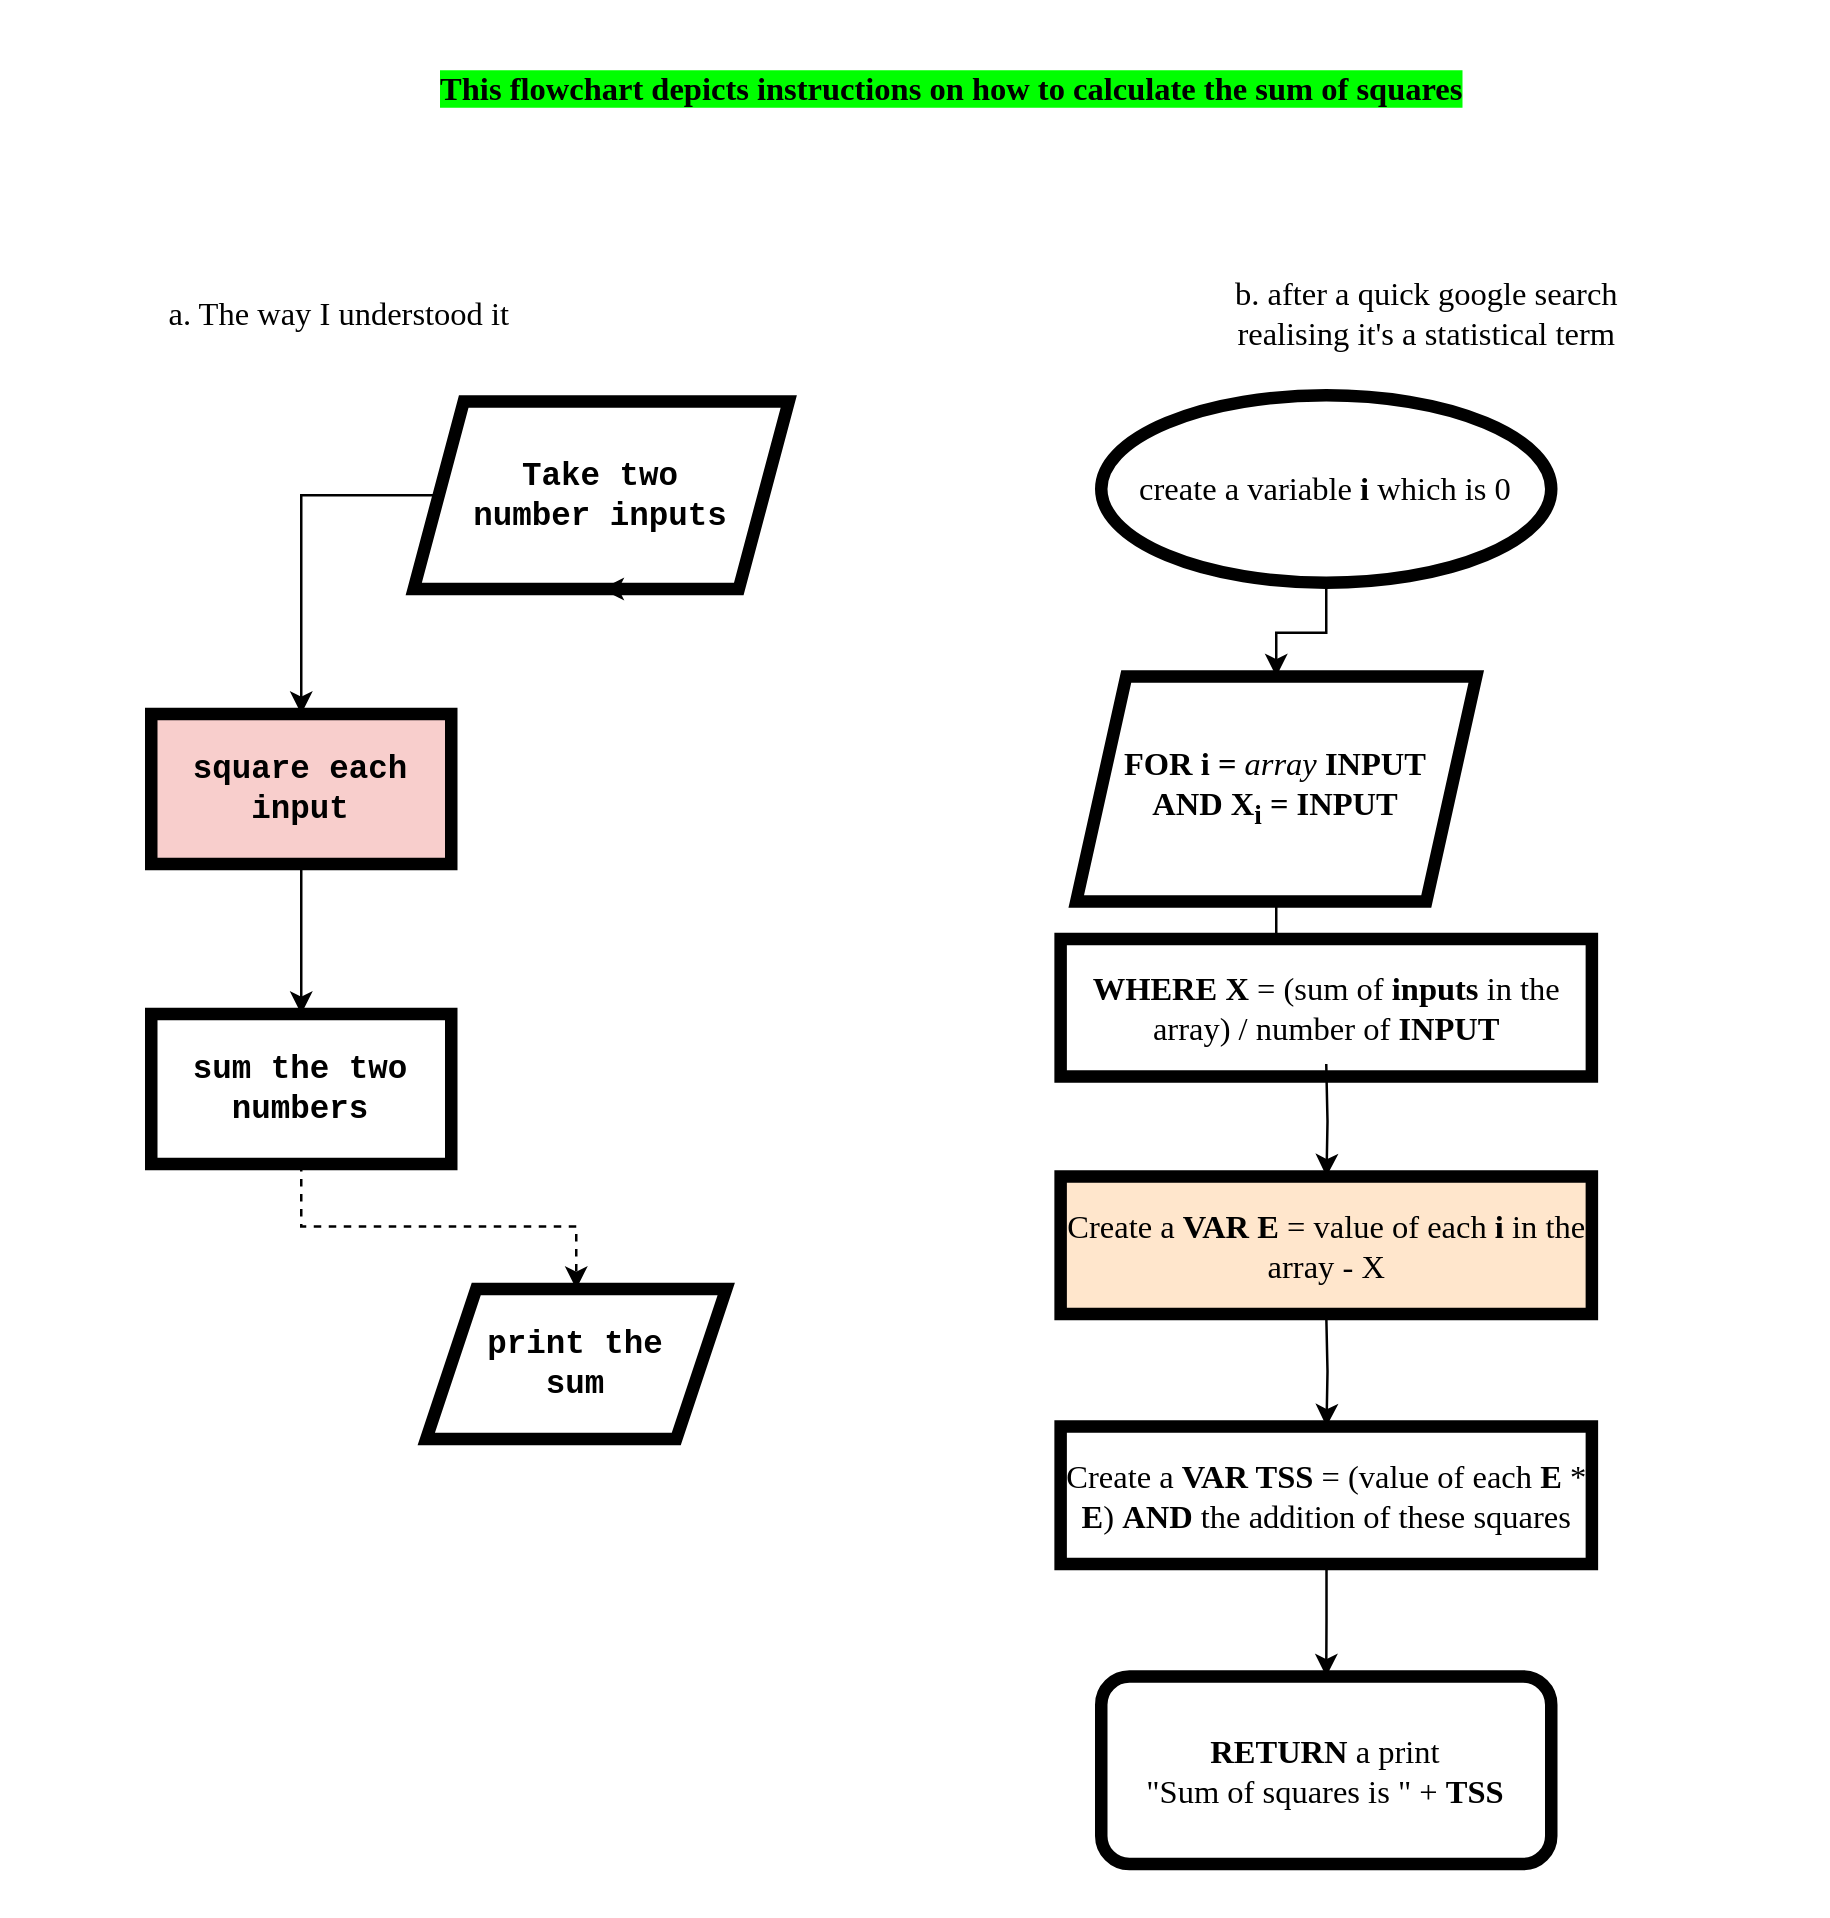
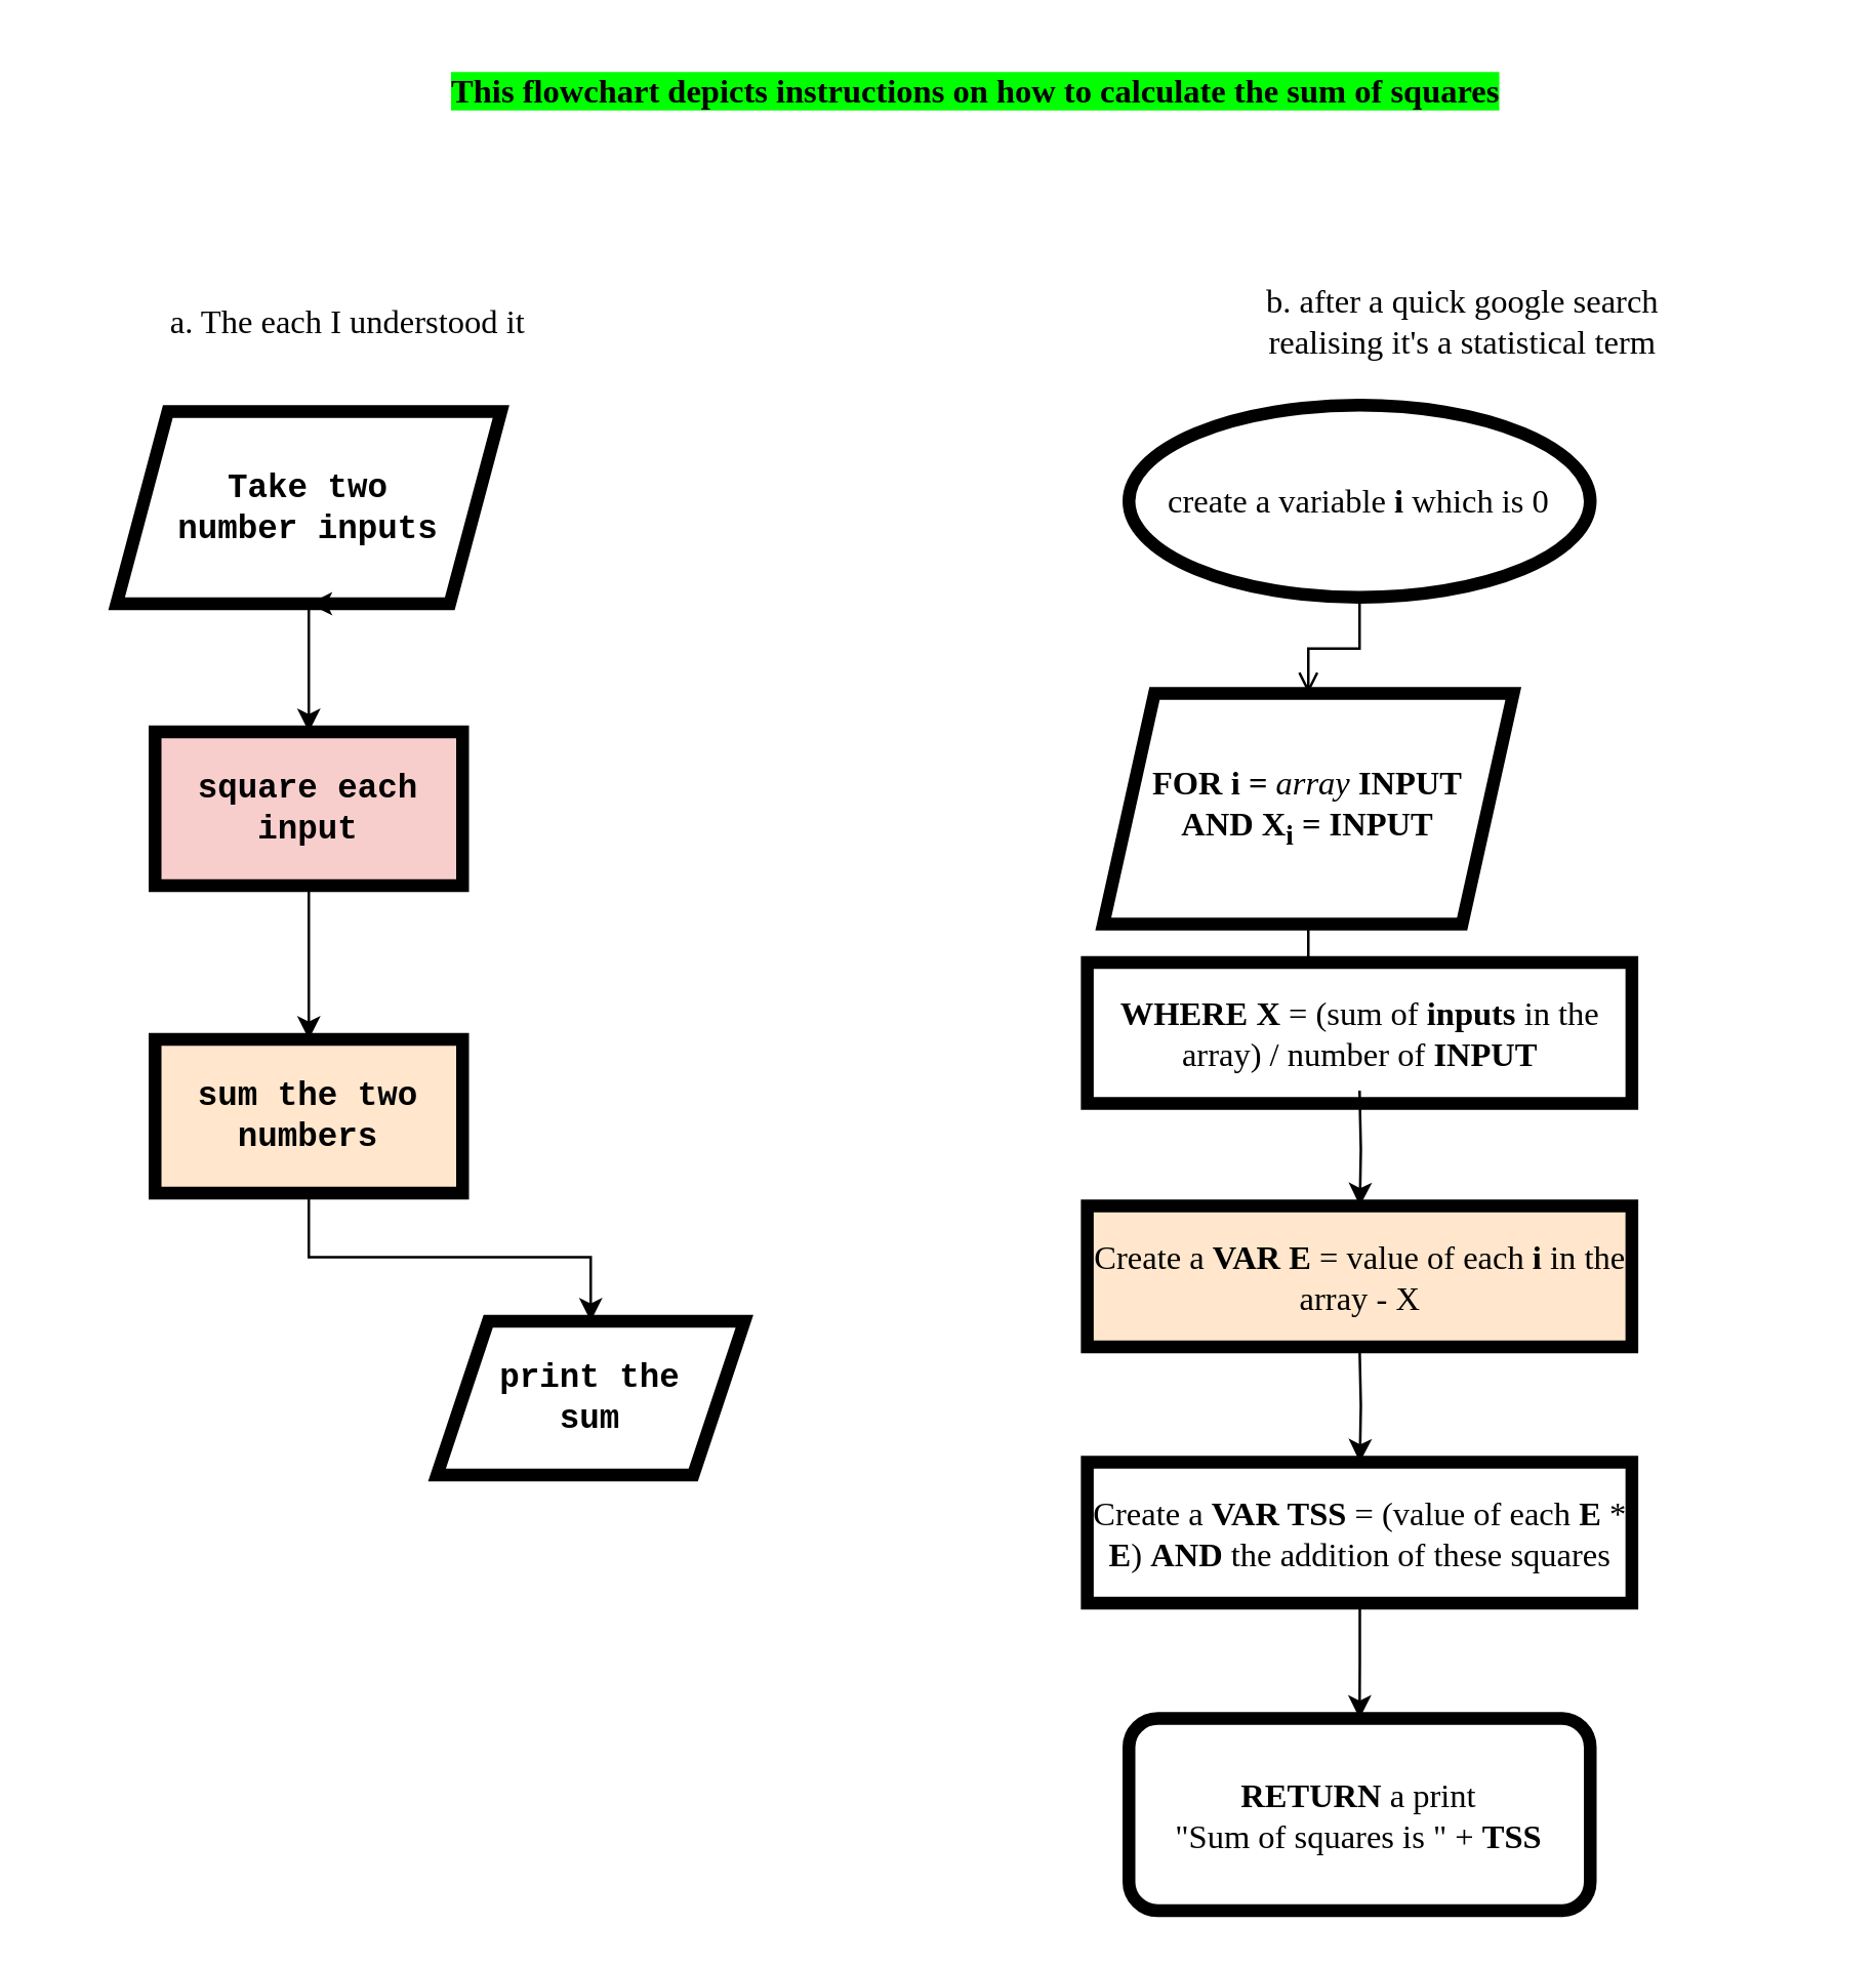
  <mxCell id="0" />
  <mxCell id="1" parent="0" />
  <mxCell id="2" value="" style="rounded=0;html=1;jettySize=auto;orthogonalLoop=1;fontSize=11;endArrow=block;endFill=0;endSize=8;strokeWidth=1;shadow=0;labelBackgroundColor=none;edgeStyle=orthogonalEdgeStyle;" parent="1" edge="1"><mxGeometry relative="1" as="geometry"><mxPoint x="250" y="100" as="sourcePoint" /><Array as="points"><mxPoint x="360" y="100" /><mxPoint x="360" y="210" /></Array></mxGeometry></mxCell>
  <mxCell id="3" value="" style="edgeStyle=orthogonalEdgeStyle;rounded=0;orthogonalLoop=1;jettySize=auto;html=1;fontFamily=Courier New;fontSize=13;" edge="1" parent="1" source="4"><mxGeometry relative="1" as="geometry"><mxPoint x="120" y="285" as="targetPoint" /><Array as="points"><mxPoint x="120" y="245" /><mxPoint x="120" y="245" /></Array></mxGeometry></mxCell>
- <mxCell id="4" value="&lt;font style=&quot;font-size: 13px;&quot; face=&quot;Courier New&quot;&gt;&lt;b&gt;Take two&lt;br&gt;number inputs&lt;/b&gt;&lt;/font&gt;" style="shape=parallelogram;perimeter=parallelogramPerimeter;whiteSpace=wrap;html=1;fixedSize=1;strokeColor=default;strokeWidth=5;" vertex="1" parent="1"><mxGeometry x="165" y="160" width="150" height="75" as="geometry" /></mxCell>
+ <mxCell id="4" value="&lt;font style=&quot;font-size: 13px;&quot; face=&quot;Courier New&quot;&gt;&lt;b&gt;Take two&lt;br&gt;number inputs&lt;/b&gt;&lt;/font&gt;" style="shape=parallelogram;perimeter=parallelogramPerimeter;whiteSpace=wrap;html=1;fixedSize=1;strokeColor=default;strokeWidth=5;" vertex="1" parent="1"><mxGeometry x="45" y="160" width="150" height="75" as="geometry" /></mxCell>
  <mxCell id="5" value="&lt;b&gt;square each input&lt;/b&gt;" style="rounded=0;whiteSpace=wrap;html=1;strokeColor=default;strokeWidth=5;fontFamily=Courier New;fontSize=13;fillColor=#f8cecc;" vertex="1" parent="1"><mxGeometry x="60" y="285" width="120" height="60" as="geometry" /></mxCell>
  <mxCell id="6" value="" style="edgeStyle=orthogonalEdgeStyle;rounded=0;orthogonalLoop=1;jettySize=auto;html=1;fontFamily=Courier New;fontSize=13;" edge="1" parent="1"><mxGeometry relative="1" as="geometry"><mxPoint x="120" y="345" as="sourcePoint" /><mxPoint x="120" y="405" as="targetPoint" /><Array as="points"><mxPoint x="120" y="365" /><mxPoint x="120" y="365" /></Array></mxGeometry></mxCell>
- <mxCell id="7" value="" style="edgeStyle=orthogonalEdgeStyle;rounded=0;orthogonalLoop=1;jettySize=auto;html=1;fontFamily=Courier New;fontSize=13;dashed=1;" edge="1" parent="1" source="8" target="9"><mxGeometry relative="1" as="geometry" /></mxCell>
- <mxCell id="8" value="&lt;b&gt;sum the two numbers&lt;/b&gt;" style="rounded=0;whiteSpace=wrap;html=1;strokeColor=default;strokeWidth=5;fontFamily=Courier New;fontSize=13;" vertex="1" parent="1"><mxGeometry x="60" y="405" width="120" height="60" as="geometry" /></mxCell>
+ <mxCell id="7" value="" style="edgeStyle=orthogonalEdgeStyle;rounded=0;orthogonalLoop=1;jettySize=auto;html=1;fontFamily=Courier New;fontSize=13;" edge="1" parent="1" source="8" target="9"><mxGeometry relative="1" as="geometry" /></mxCell>
+ <mxCell id="8" value="&lt;b&gt;sum the two numbers&lt;/b&gt;" style="rounded=0;whiteSpace=wrap;html=1;strokeColor=default;strokeWidth=5;fontFamily=Courier New;fontSize=13;fillColor=#ffe6cc;" vertex="1" parent="1"><mxGeometry x="60" y="405" width="120" height="60" as="geometry" /></mxCell>
  <mxCell id="9" value="&lt;b&gt;print the&lt;br&gt;sum&lt;br&gt;&lt;/b&gt;" style="shape=parallelogram;perimeter=parallelogramPerimeter;whiteSpace=wrap;html=1;fixedSize=1;fontSize=13;fontFamily=Courier New;rounded=0;strokeWidth=5;strokeColor=default;" vertex="1" parent="1"><mxGeometry x="170" y="515" width="120" height="60" as="geometry" /></mxCell>
  <mxCell id="10" value="This flowchart depicts instructions on how to calculate the sum of squares" style="text;html=1;align=center;verticalAlign=middle;resizable=0;points=[];autosize=1;strokeColor=none;fillColor=none;fontSize=13;fontFamily=Lucida Console;fontStyle=1;labelBackgroundColor=#00FF00;" vertex="1" parent="1"><mxGeometry x="70" y="20" width="620" height="30" as="geometry" /></mxCell>
- <mxCell id="11" value="a. The way I understood it" style="text;html=1;align=center;verticalAlign=middle;resizable=0;points=[];autosize=1;strokeColor=none;fillColor=none;fontSize=13;fontFamily=Lucida Console;" vertex="1" parent="1"><mxGeometry x="20" y="110" width="230" height="30" as="geometry" /></mxCell>
+ <mxCell id="11" value="a. The each I understood it" style="text;html=1;align=center;verticalAlign=middle;resizable=0;points=[];autosize=1;strokeColor=none;fillColor=none;fontSize=13;fontFamily=Lucida Console;" vertex="1" parent="1"><mxGeometry x="20" y="110" width="230" height="30" as="geometry" /></mxCell>
  <mxCell id="12" value="b. after a quick google search&lt;br&gt;realising it's a statistical term" style="text;html=1;align=center;verticalAlign=middle;resizable=0;points=[];autosize=1;strokeColor=none;fillColor=none;fontSize=13;fontFamily=Lucida Console;" vertex="1" parent="1"><mxGeometry x="430" y="105" width="280" height="40" as="geometry" /></mxCell>
- <mxCell id="13" value="" style="edgeStyle=orthogonalEdgeStyle;rounded=0;orthogonalLoop=1;jettySize=auto;html=1;fontFamily=Lucida Console;fontSize=13;" edge="1" parent="1" source="14" target="16"><mxGeometry relative="1" as="geometry" /></mxCell>
+ <mxCell id="13" value="" style="edgeStyle=orthogonalEdgeStyle;rounded=0;orthogonalLoop=1;jettySize=auto;html=1;fontFamily=Lucida Console;fontSize=13;endArrow=open;" edge="1" parent="1" source="14" target="16"><mxGeometry relative="1" as="geometry" /></mxCell>
  <mxCell id="14" value="&lt;span style=&quot;&quot;&gt;create a variable &lt;b&gt;i &lt;/b&gt;which is 0&lt;/span&gt;" style="ellipse;whiteSpace=wrap;html=1;labelBackgroundColor=none;strokeColor=default;strokeWidth=5;fontFamily=Lucida Console;fontSize=13;" vertex="1" parent="1"><mxGeometry x="440" y="157.5" width="180" height="75" as="geometry" /></mxCell>
  <mxCell id="15" value="" style="edgeStyle=orthogonalEdgeStyle;rounded=0;orthogonalLoop=1;jettySize=auto;html=1;fontFamily=Lucida Console;fontSize=13;" edge="1" parent="1" source="16" target="17"><mxGeometry relative="1" as="geometry" /></mxCell>
  <mxCell id="16" value="&lt;b&gt;FOR i&lt;/b&gt;&lt;i&gt;&amp;nbsp;&lt;b&gt;=&lt;/b&gt; array&amp;nbsp;&lt;/i&gt;&lt;b&gt;INPUT&lt;br&gt;AND X&lt;sub&gt;i&lt;/sub&gt;&amp;nbsp;= INPUT&lt;/b&gt;" style="shape=parallelogram;perimeter=parallelogramPerimeter;whiteSpace=wrap;html=1;fixedSize=1;labelBackgroundColor=#FFFFFF;strokeColor=default;strokeWidth=5;fontFamily=Lucida Console;fontSize=13;" vertex="1" parent="1"><mxGeometry x="430" y="270" width="160" height="90" as="geometry" /></mxCell>
  <mxCell id="17" value="&lt;b&gt;WHERE X &lt;/b&gt;= (sum of &lt;b&gt;inputs&lt;/b&gt; in the array) / number of &lt;b&gt;INPUT&lt;/b&gt;" style="whiteSpace=wrap;html=1;labelBackgroundColor=none;strokeColor=default;strokeWidth=5;fontFamily=Lucida Console;fontSize=13;" vertex="1" parent="1"><mxGeometry x="423.75" y="375" width="212.5" height="55" as="geometry" /></mxCell>
  <mxCell id="18" style="edgeStyle=orthogonalEdgeStyle;rounded=0;orthogonalLoop=1;jettySize=auto;html=1;exitX=0.75;exitY=1;exitDx=0;exitDy=0;entryX=0.5;entryY=1;entryDx=0;entryDy=0;fontFamily=Lucida Console;fontSize=13;" edge="1" parent="1" source="4" target="4"><mxGeometry relative="1" as="geometry" /></mxCell>
  <mxCell id="19" value="" style="edgeStyle=orthogonalEdgeStyle;rounded=0;orthogonalLoop=1;jettySize=auto;html=1;fontFamily=Lucida Console;fontSize=13;" edge="1" parent="1" target="20"><mxGeometry relative="1" as="geometry"><mxPoint x="530" y="425" as="sourcePoint" /></mxGeometry></mxCell>
  <mxCell id="20" value="Create a&amp;nbsp;&lt;b&gt;VAR E &lt;/b&gt;= value of each &lt;b&gt;i&lt;/b&gt; in the array - X" style="whiteSpace=wrap;html=1;labelBackgroundColor=none;strokeColor=default;strokeWidth=5;fontFamily=Lucida Console;fontSize=13;fillColor=#ffe6cc;" vertex="1" parent="1"><mxGeometry x="423.75" y="470" width="212.5" height="55" as="geometry" /></mxCell>
  <mxCell id="21" value="" style="edgeStyle=orthogonalEdgeStyle;rounded=0;orthogonalLoop=1;jettySize=auto;html=1;fontFamily=Lucida Console;fontSize=13;" edge="1" parent="1" target="23"><mxGeometry relative="1" as="geometry"><mxPoint x="530" y="525" as="sourcePoint" /></mxGeometry></mxCell>
  <mxCell id="22" value="" style="edgeStyle=orthogonalEdgeStyle;rounded=0;orthogonalLoop=1;jettySize=auto;html=1;fontFamily=Lucida Console;fontSize=13;" edge="1" parent="1" source="23" target="24"><mxGeometry relative="1" as="geometry" /></mxCell>
  <mxCell id="23" value="Create a&amp;nbsp;&lt;b&gt;VAR TSS&amp;nbsp;&lt;/b&gt;= (value of each &lt;b&gt;E&lt;/b&gt; * &lt;b&gt;E&lt;/b&gt;) &lt;b&gt;AND &lt;/b&gt;the addition of these squares" style="whiteSpace=wrap;html=1;labelBackgroundColor=none;strokeColor=default;strokeWidth=5;fontFamily=Lucida Console;fontSize=13;" vertex="1" parent="1"><mxGeometry x="423.75" y="570" width="212.5" height="55" as="geometry" /></mxCell>
  <mxCell id="24" value="&lt;b&gt;RETURN &lt;/b&gt;a print&lt;br&gt;&quot;Sum of squares is &quot; + &lt;b&gt;TSS&lt;/b&gt;" style="rounded=1;whiteSpace=wrap;html=1;labelBackgroundColor=none;strokeColor=default;strokeWidth=5;fontFamily=Lucida Console;fontSize=13;" vertex="1" parent="1"><mxGeometry x="440" y="670" width="180" height="75" as="geometry" /></mxCell>
